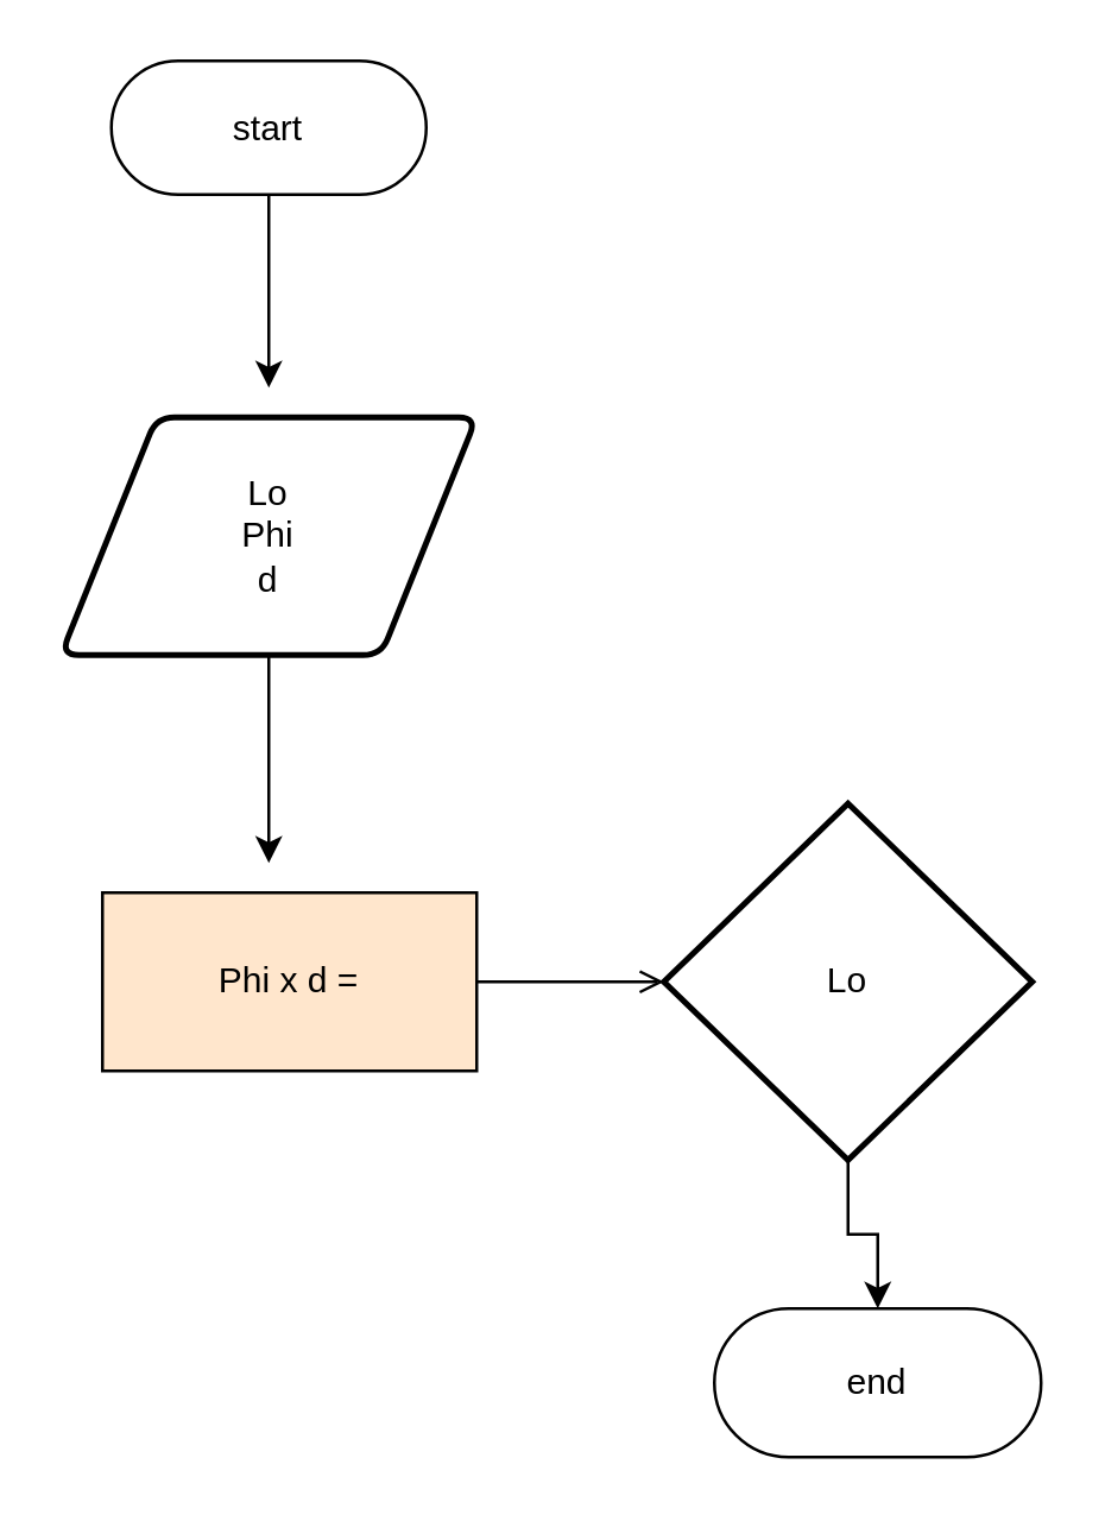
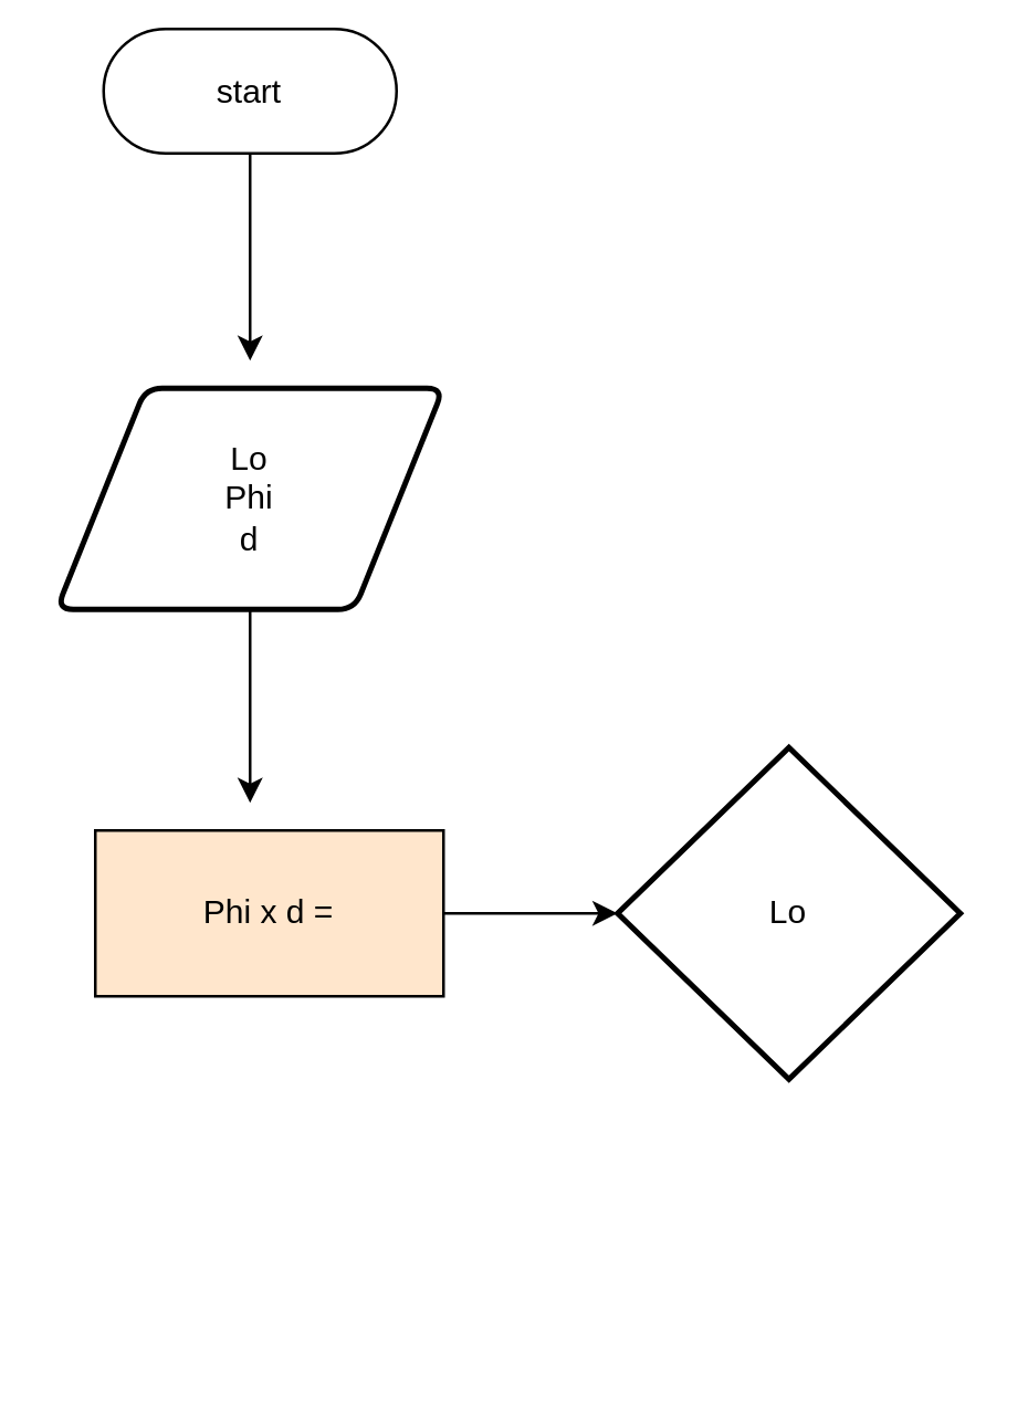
  <mxCell id="0" />
  <mxCell id="1" parent="0" />
  <mxCell id="2" style="edgeStyle=elbowEdgeStyle;rounded=0;orthogonalLoop=1;jettySize=auto;elbow=vertical;html=1;" edge="1" parent="1" source="3"><mxGeometry relative="1" as="geometry"><mxPoint x="90" y="130" as="targetPoint" /></mxGeometry></mxCell>
- <mxCell id="3" value="start" style="html=1;dashed=0;whiteSpace=wrap;shape=mxgraph.dfd.start" vertex="1" parent="1"><mxGeometry x="37" y="20" width="106" height="45" as="geometry" /></mxCell>
+ <mxCell id="3" value="start" style="html=1;dashed=0;whiteSpace=wrap;shape=mxgraph.dfd.start" vertex="1" parent="1"><mxGeometry x="37" y="10" width="106" height="45" as="geometry" /></mxCell>
  <mxCell id="4" style="edgeStyle=elbowEdgeStyle;rounded=0;orthogonalLoop=1;jettySize=auto;elbow=vertical;html=1;" edge="1" parent="1" source="5"><mxGeometry relative="1" as="geometry"><mxPoint x="90" y="290" as="targetPoint" /></mxGeometry></mxCell>
  <mxCell id="5" value="&lt;div&gt;Lo&lt;/div&gt;&lt;div&gt;Phi&lt;/div&gt;&lt;div&gt;d&lt;br&gt;&lt;/div&gt;" style="shape=parallelogram;html=1;strokeWidth=2;perimeter=parallelogramPerimeter;whiteSpace=wrap;rounded=1;arcSize=12;size=0.23;" vertex="1" parent="1"><mxGeometry x="20" y="140" width="140" height="80" as="geometry" /></mxCell>
  <mxCell id="6" value="Lo" style="strokeWidth=2;html=1;shape=mxgraph.flowchart.decision;whiteSpace=wrap;" vertex="1" parent="1"><mxGeometry x="223" y="270" width="124" height="120" as="geometry" /></mxCell>
- <mxCell id="7" value="end" style="html=1;dashed=0;whiteSpace=wrap;shape=mxgraph.dfd.start" vertex="1" parent="1"><mxGeometry x="240" y="440" width="110" height="50" as="geometry" /></mxCell>
- <mxCell id="8" style="edgeStyle=elbowEdgeStyle;rounded=0;orthogonalLoop=1;jettySize=auto;elbow=vertical;html=1;endArrow=open;" edge="1" parent="1" source="9" target="6"><mxGeometry relative="1" as="geometry"><mxPoint x="223" y="330" as="targetPoint" /></mxGeometry></mxCell>
+ <mxCell id="8" style="edgeStyle=elbowEdgeStyle;rounded=0;orthogonalLoop=1;jettySize=auto;elbow=vertical;html=1;" edge="1" parent="1" source="9" target="6"><mxGeometry relative="1" as="geometry"><mxPoint x="223" y="330" as="targetPoint" /></mxGeometry></mxCell>
  <mxCell id="9" value="Phi x d =" style="html=1;dashed=0;whiteSpace=wrap;fillColor=#ffe6cc;" vertex="1" parent="1"><mxGeometry x="34" y="300" width="126" height="60" as="geometry" /></mxCell>
- <mxCell id="10" style="edgeStyle=elbowEdgeStyle;rounded=0;orthogonalLoop=1;jettySize=auto;elbow=vertical;html=1;exitX=0.5;exitY=1;exitDx=0;exitDy=0;exitPerimeter=0;" edge="1" parent="1" source="6" target="7"><mxGeometry relative="1" as="geometry" /></mxCell>
